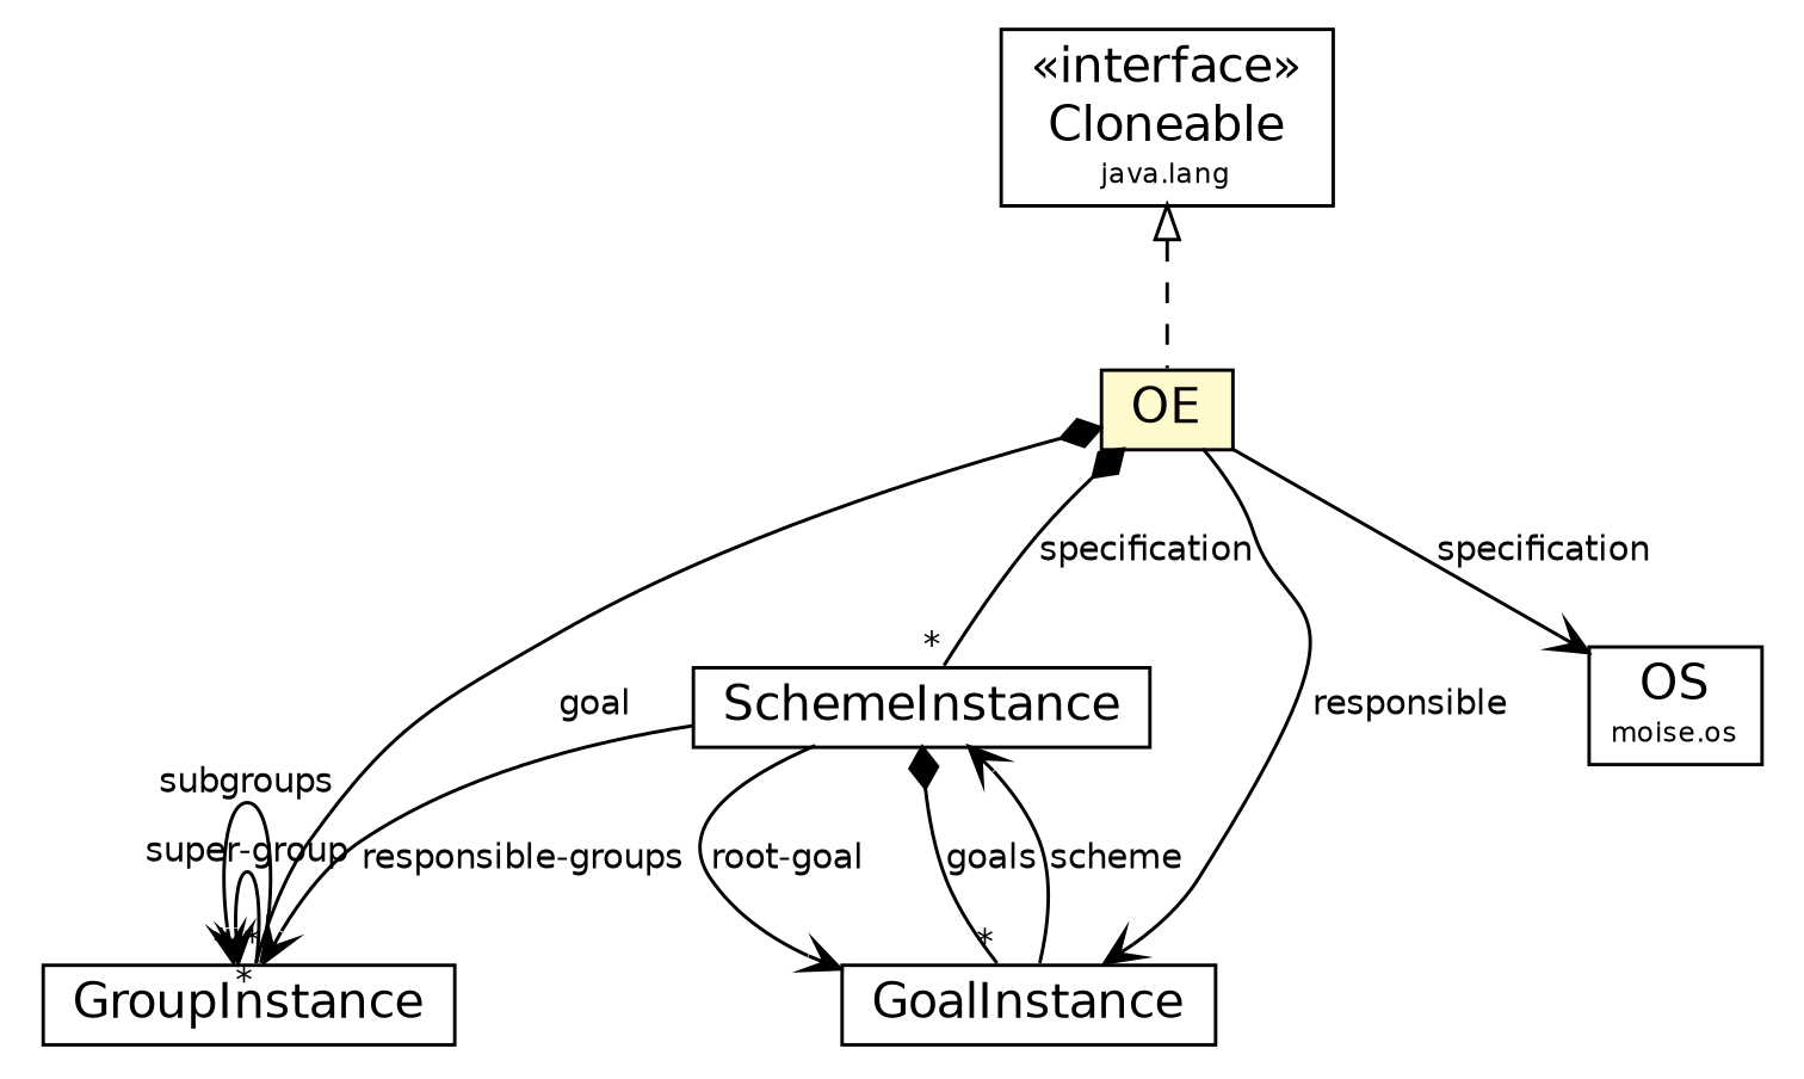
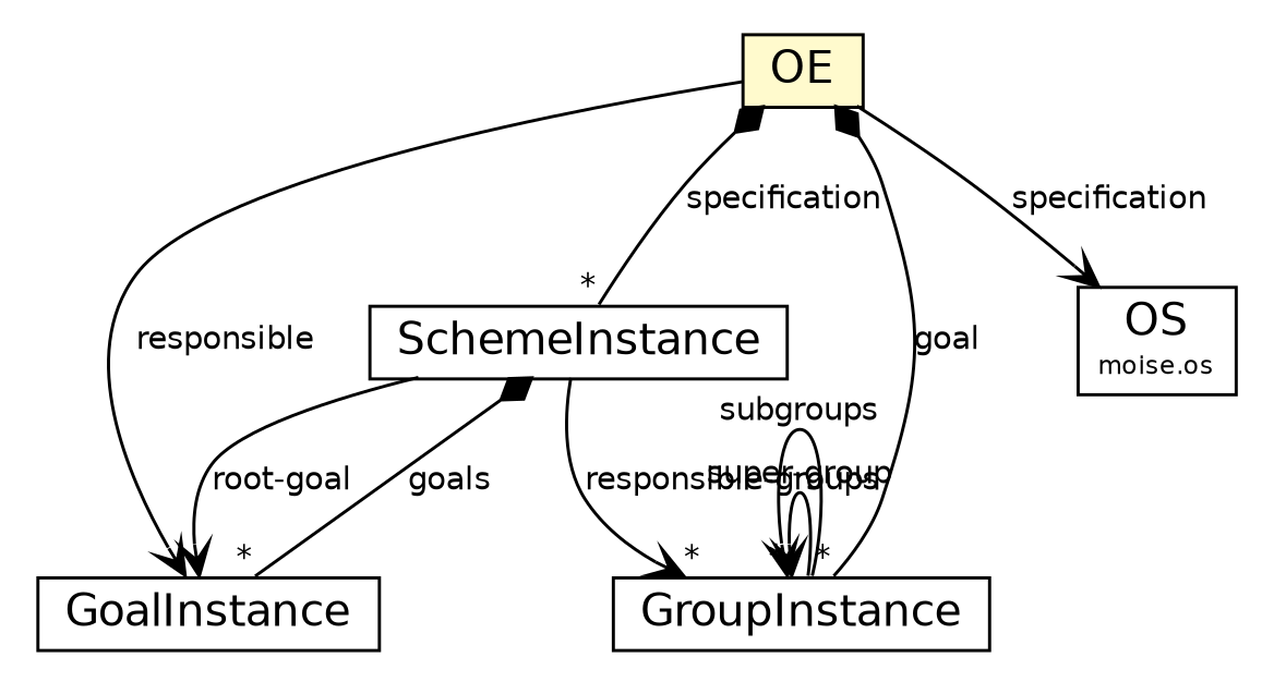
  digraph {
    nodesep=0.25
    ranksep=0.5
    node [fontcolor=black fontname=Helvetica fontsize=14.0 shape=plaintext]
    edge [arrowhead=open color=black fontcolor=black fontname=Helvetica fontsize=10.0 headport=p labelfontname=Helvetica labelfontsize=10 tailport=p]
    n1 [label=<<table title="moise.oe.SchemeInstance" border="0" cellborder="1" cellspacing="0" cellpadding="2" port="p" href="./SchemeInstance.html"> 		<tr><td><table border="0" cellspacing="0" cellpadding="1"> <tr><td align="center" balign="center"> SchemeInstance </td></tr> 		</table></td></tr> 		</table>>]
    n2 [label=<<table title="moise.oe.GroupInstance" border="0" cellborder="1" cellspacing="0" cellpadding="2" port="p" href="./GroupInstance.html"> 		<tr><td><table border="0" cellspacing="0" cellpadding="1"> <tr><td align="center" balign="center"> GroupInstance </td></tr> 		</table></td></tr> 		</table>>]
    n3 [label=<<table title="moise.oe.GoalInstance" border="0" cellborder="1" cellspacing="0" cellpadding="2" port="p" href="./GoalInstance.html"> 		<tr><td><table border="0" cellspacing="0" cellpadding="1"> <tr><td align="center" balign="center"> GoalInstance </td></tr> 		</table></td></tr> 		</table>>]
    n4 [label=<<table title="moise.oe.OE" border="0" cellborder="1" cellspacing="0" cellpadding="2" port="p" bgcolor="lemonChiffon" href="./OE.html"> 		<tr><td><table border="0" cellspacing="0" cellpadding="1"> <tr><td align="center" balign="center"> OE </td></tr> 		</table></td></tr> 		</table>>]
    n5 [label=<<table title="moise.os.OS" border="0" cellborder="1" cellspacing="0" cellpadding="2" port="p" href="../os/OS.html"> 		<tr><td><table border="0" cellspacing="0" cellpadding="1"> <tr><td align="center" balign="center"> OS </td></tr> <tr><td align="center" balign="center"><font point-size="8.0"> moise.os </font></td></tr> 		</table></td></tr> 		</table>>]
-   n6 [label=<<table title="java.lang.Cloneable" border="0" cellborder="1" cellspacing="0" cellpadding="2" port="p" href="http://java.sun.com/j2se/1.4.2/docs/api/java/lang/Cloneable.html"> 		<tr><td><table border="0" cellspacing="0" cellpadding="1"> <tr><td align="center" balign="center"> &#171;interface&#187; </td></tr> <tr><td align="center" balign="center"> Cloneable </td></tr> <tr><td align="center" balign="center"><font point-size="8.0"> java.lang </font></td></tr> 		</table></td></tr> 		</table>>]
    n1 -> n2 [headlabel="*" label="responsible-groups"]
    n1 -> n3 [label="root-goal"]
    n1 -> n3 [arrowhead=none arrowtail=diamond dir=both headlabel="*" label=goals]
    n2 -> n2 [label="super-group"]
    n2 -> n2 [headlabel="*" label=subgroups]
-   n3 -> n1 [label=scheme]
    n4 -> n1 [arrowhead=none arrowtail=diamond dir=both headlabel="*" label=specification]
    n4 -> n2 [arrowhead=none arrowtail=diamond dir=both headlabel="*" label=goal]
    n4 -> n3 [label=responsible]
    n4 -> n5 [label=specification]
-   n6 -> n4 [arrowtail=empty dir=back fontsize=10 style=dashed arrowhead="" color="" fontcolor=""]
  }
